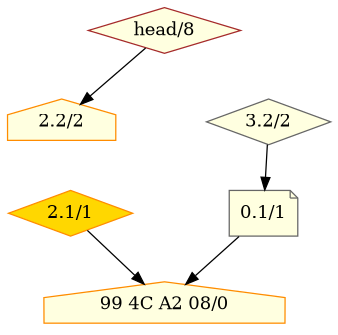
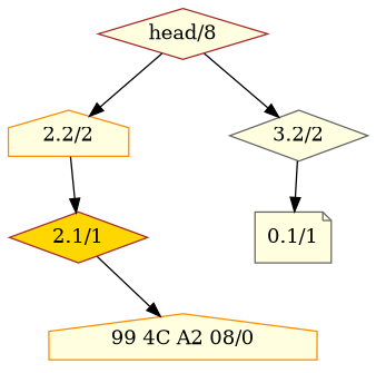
  digraph {
    nodesep=1.0
    node [color=brown fillcolor=lightyellow shape=diamond style=filled]
    n1 [label="head/8"]
    n2 [color=darkorange label="2.2/2" shape=house]
    n3 [color=gray40 label="3.2/2"]
-   n4 [color=darkorange fillcolor=gold label="2.1/1"]
+   n4 [fillcolor=gold label="2.1/1"]
    n5 [color=gray40 label="0.1/1" shape=note]
    n6 [color=darkorange label="99 4C A2 08/0" shape=house]
    n1 -> n2
+   n1 -> n3
+   n2 -> n4
    n3 -> n5
    n4 -> n6
-   n5 -> n6
  }
